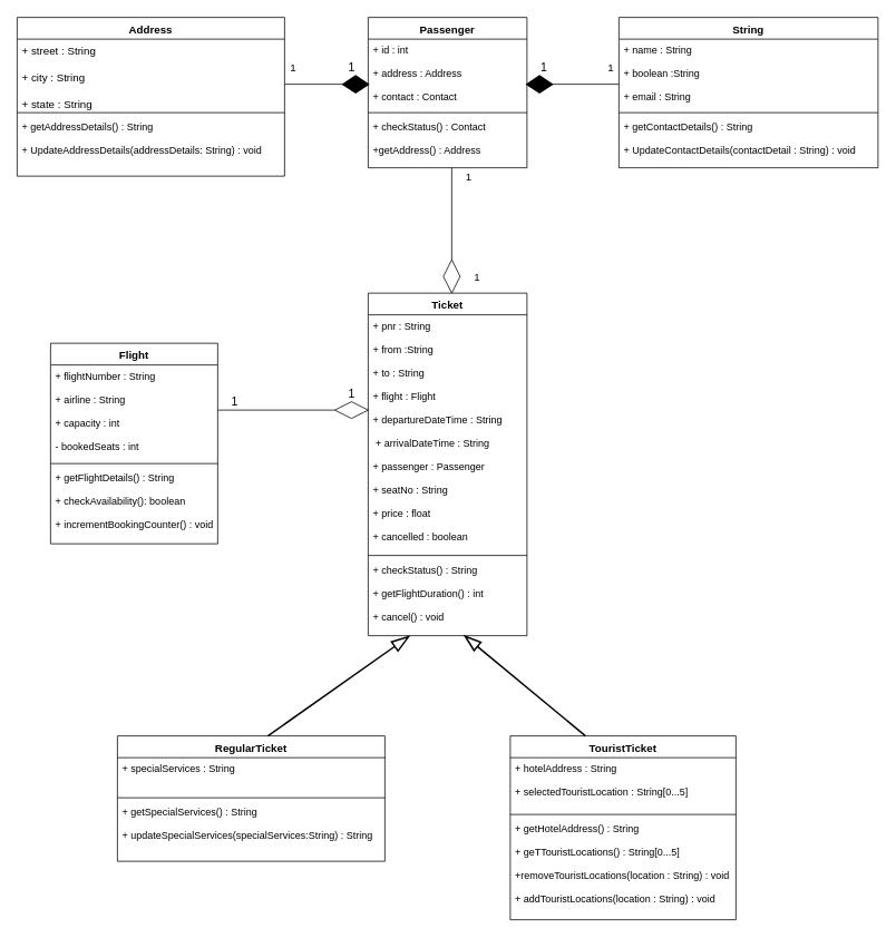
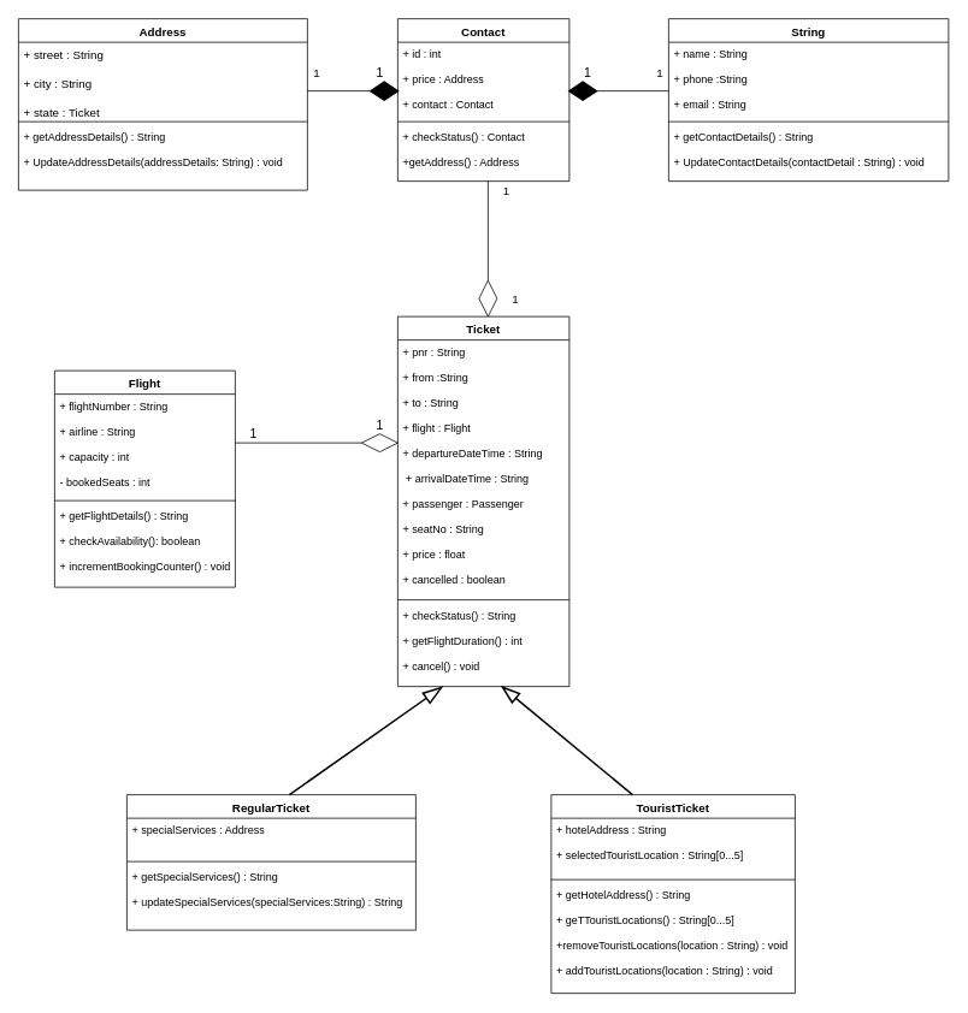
  <mxCell id="0" />
  <mxCell id="1" parent="0" />
  <mxCell id="2" value="Ticket" style="swimlane;fontStyle=1;align=center;verticalAlign=top;childLayout=stackLayout;horizontal=1;startSize=26;horizontalStack=0;resizeParent=1;resizeParentMax=0;resizeLast=0;collapsible=1;marginBottom=0;fontSize=13;" vertex="1" parent="1"><mxGeometry x="440" y="350" width="190" height="410" as="geometry"><mxRectangle x="380" y="220" width="70" height="26" as="alternateBounds" /></mxGeometry></mxCell>
  <mxCell id="3" value="+ pnr : String&#10;&#10;+ from :String &#10;&#10;+ to : String&#10;&#10;+ flight : Flight&#10;&#10;+ departureDateTime : String&#10;&#10; + arrivalDateTime : String&#10;&#10;+ passenger : Passenger&#10;&#10;+ seatNo : String&#10;&#10;+ price : float&#10;&#10;+ cancelled : boolean" style="text;strokeColor=none;fillColor=none;align=left;verticalAlign=top;spacingLeft=4;spacingRight=4;overflow=hidden;rotatable=0;points=[[0,0.5],[1,0.5]];portConstraint=eastwest;" vertex="1" parent="2"><mxGeometry y="26" width="190" height="284" as="geometry" /></mxCell>
  <mxCell id="4" value="" style="line;strokeWidth=1;fillColor=none;align=left;verticalAlign=middle;spacingTop=-1;spacingLeft=3;spacingRight=3;rotatable=0;labelPosition=right;points=[];portConstraint=eastwest;" vertex="1" parent="2"><mxGeometry y="310" width="190" height="8" as="geometry" /></mxCell>
  <mxCell id="5" value="+ checkStatus() : String&#10;&#10;+ getFlightDuration() : int&#10;&#10;+ cancel() : void" style="text;strokeColor=none;fillColor=none;align=left;verticalAlign=top;spacingLeft=4;spacingRight=4;overflow=hidden;rotatable=0;points=[[0,0.5],[1,0.5]];portConstraint=eastwest;" vertex="1" parent="2"><mxGeometry y="318" width="190" height="92" as="geometry" /></mxCell>
  <mxCell id="6" value="Address" style="swimlane;fontStyle=1;align=center;verticalAlign=top;childLayout=stackLayout;horizontal=1;startSize=26;horizontalStack=0;resizeParent=1;resizeParentMax=0;resizeLast=0;collapsible=1;marginBottom=0;fontSize=13;" vertex="1" parent="1"><mxGeometry x="20" y="20" width="320" height="190" as="geometry" /></mxCell>
- <mxCell id="7" value="+ street : String&#10;&#10;+ city : String&#10;&#10;+ state : String" style="text;strokeColor=none;fillColor=none;align=left;verticalAlign=top;spacingLeft=4;spacingRight=4;overflow=hidden;rotatable=0;points=[[0,0.5],[1,0.5]];portConstraint=eastwest;fontSize=13;" vertex="1" parent="6"><mxGeometry y="26" width="320" height="84" as="geometry" /></mxCell>
+ <mxCell id="7" value="+ street : String&#10;&#10;+ city : String&#10;&#10;+ state : Ticket" style="text;strokeColor=none;fillColor=none;align=left;verticalAlign=top;spacingLeft=4;spacingRight=4;overflow=hidden;rotatable=0;points=[[0,0.5],[1,0.5]];portConstraint=eastwest;fontSize=13;" vertex="1" parent="6"><mxGeometry y="26" width="320" height="84" as="geometry" /></mxCell>
  <mxCell id="8" value="" style="line;strokeWidth=1;fillColor=none;align=left;verticalAlign=middle;spacingTop=-1;spacingLeft=3;spacingRight=3;rotatable=0;labelPosition=right;points=[];portConstraint=eastwest;" vertex="1" parent="6"><mxGeometry y="110" width="320" height="8" as="geometry" /></mxCell>
  <mxCell id="9" value="+ getAddressDetails() : String&#10;&#10;+ UpdateAddressDetails(addressDetails: String) : void" style="text;strokeColor=none;fillColor=none;align=left;verticalAlign=top;spacingLeft=4;spacingRight=4;overflow=hidden;rotatable=0;points=[[0,0.5],[1,0.5]];portConstraint=eastwest;" vertex="1" parent="6"><mxGeometry y="118" width="320" height="72" as="geometry" /></mxCell>
  <mxCell id="10" value="String" style="swimlane;fontStyle=1;align=center;verticalAlign=top;childLayout=stackLayout;horizontal=1;startSize=26;horizontalStack=0;resizeParent=1;resizeParentMax=0;resizeLast=0;collapsible=1;marginBottom=0;fontSize=13;" vertex="1" parent="1"><mxGeometry x="740" y="20" width="310" height="180" as="geometry" /></mxCell>
- <mxCell id="11" value="+ name : String&#10;&#10;+ boolean :String&#10;&#10;+ email : String" style="text;strokeColor=none;fillColor=none;align=left;verticalAlign=top;spacingLeft=4;spacingRight=4;overflow=hidden;rotatable=0;points=[[0,0.5],[1,0.5]];portConstraint=eastwest;" vertex="1" parent="10"><mxGeometry y="26" width="310" height="84" as="geometry" /></mxCell>
+ <mxCell id="11" value="+ name : String&#10;&#10;+ phone :String&#10;&#10;+ email : String" style="text;strokeColor=none;fillColor=none;align=left;verticalAlign=top;spacingLeft=4;spacingRight=4;overflow=hidden;rotatable=0;points=[[0,0.5],[1,0.5]];portConstraint=eastwest;" vertex="1" parent="10"><mxGeometry y="26" width="310" height="84" as="geometry" /></mxCell>
  <mxCell id="12" value="" style="line;strokeWidth=1;fillColor=none;align=left;verticalAlign=middle;spacingTop=-1;spacingLeft=3;spacingRight=3;rotatable=0;labelPosition=right;points=[];portConstraint=eastwest;" vertex="1" parent="10"><mxGeometry y="110" width="310" height="8" as="geometry" /></mxCell>
  <mxCell id="13" value="+ getContactDetails() : String&#10;&#10;+ UpdateContactDetails(contactDetail : String) : void" style="text;strokeColor=none;fillColor=none;align=left;verticalAlign=top;spacingLeft=4;spacingRight=4;overflow=hidden;rotatable=0;points=[[0,0.5],[1,0.5]];portConstraint=eastwest;" vertex="1" parent="10"><mxGeometry y="118" width="310" height="62" as="geometry" /></mxCell>
  <mxCell id="14" value="Flight" style="swimlane;fontStyle=1;align=center;verticalAlign=top;childLayout=stackLayout;horizontal=1;startSize=26;horizontalStack=0;resizeParent=1;resizeParentMax=0;resizeLast=0;collapsible=1;marginBottom=0;fontSize=13;" vertex="1" parent="1"><mxGeometry y="410" width="200" height="240" as="geometry" x="60" /></mxCell>
  <mxCell id="15" value="+ flightNumber : String&#10;&#10;+ airline : String &#10;&#10;+ capacity : int&#10;&#10;- bookedSeats : int" style="text;strokeColor=none;fillColor=none;align=left;verticalAlign=top;spacingLeft=4;spacingRight=4;overflow=hidden;rotatable=0;points=[[0,0.5],[1,0.5]];portConstraint=eastwest;" vertex="1" parent="14"><mxGeometry y="26" width="200" height="114" as="geometry" /></mxCell>
  <mxCell id="16" value="" style="line;strokeWidth=1;fillColor=none;align=left;verticalAlign=middle;spacingTop=-1;spacingLeft=3;spacingRight=3;rotatable=0;labelPosition=right;points=[];portConstraint=eastwest;" vertex="1" parent="14"><mxGeometry y="140" width="200" height="8" as="geometry" /></mxCell>
  <mxCell id="17" value="+ getFlightDetails() : String&#10;&#10;+ checkAvailability(): boolean&#10;&#10;+ incrementBookingCounter() : void" style="text;strokeColor=none;fillColor=none;align=left;verticalAlign=top;spacingLeft=4;spacingRight=4;overflow=hidden;rotatable=0;points=[[0,0.5],[1,0.5]];portConstraint=eastwest;" vertex="1" parent="14"><mxGeometry y="148" width="200" height="92" as="geometry" /></mxCell>
- <mxCell id="18" value="Passenger" style="swimlane;fontStyle=1;align=center;verticalAlign=top;childLayout=stackLayout;horizontal=1;startSize=26;horizontalStack=0;resizeParent=1;resizeParentMax=0;resizeLast=0;collapsible=1;marginBottom=0;fontSize=13;" vertex="1" parent="1"><mxGeometry x="440" y="20" width="190" height="180" as="geometry" /></mxCell>
- <mxCell id="19" value="+ id : int &#10;&#10;+ address : Address &#10;&#10;+ contact : Contact" style="text;strokeColor=none;fillColor=none;align=left;verticalAlign=top;spacingLeft=4;spacingRight=4;overflow=hidden;rotatable=0;points=[[0,0.5],[1,0.5]];portConstraint=eastwest;" vertex="1" parent="18"><mxGeometry y="26" width="190" height="84" as="geometry" /></mxCell>
+ <mxCell id="18" value="Contact" style="swimlane;fontStyle=1;align=center;verticalAlign=top;childLayout=stackLayout;horizontal=1;startSize=26;horizontalStack=0;resizeParent=1;resizeParentMax=0;resizeLast=0;collapsible=1;marginBottom=0;fontSize=13;" vertex="1" parent="1"><mxGeometry x="440" y="20" width="190" height="180" as="geometry" /></mxCell>
+ <mxCell id="19" value="+ id : int &#10;&#10;+ price : Address &#10;&#10;+ contact : Contact" style="text;strokeColor=none;fillColor=none;align=left;verticalAlign=top;spacingLeft=4;spacingRight=4;overflow=hidden;rotatable=0;points=[[0,0.5],[1,0.5]];portConstraint=eastwest;" vertex="1" parent="18"><mxGeometry y="26" width="190" height="84" as="geometry" /></mxCell>
  <mxCell id="20" value="" style="line;strokeWidth=1;fillColor=none;align=left;verticalAlign=middle;spacingTop=-1;spacingLeft=3;spacingRight=3;rotatable=0;labelPosition=right;points=[];portConstraint=eastwest;" vertex="1" parent="18"><mxGeometry y="110" width="190" height="8" as="geometry" /></mxCell>
  <mxCell id="21" value="+ checkStatus() : Contact&#10;&#10;+getAddress() : Address" style="text;strokeColor=none;fillColor=none;align=left;verticalAlign=top;spacingLeft=4;spacingRight=4;overflow=hidden;rotatable=0;points=[[0,0.5],[1,0.5]];portConstraint=eastwest;" vertex="1" parent="18"><mxGeometry y="118" width="190" height="62" as="geometry" /></mxCell>
  <mxCell id="22" value="RegularTicket" style="swimlane;fontStyle=1;align=center;verticalAlign=top;childLayout=stackLayout;horizontal=1;startSize=26;horizontalStack=0;resizeParent=1;resizeParentMax=0;resizeLast=0;collapsible=1;marginBottom=0;fontSize=13;" vertex="1" parent="1"><mxGeometry x="140" y="880" width="320" height="150" as="geometry" /></mxCell>
- <mxCell id="23" value="+ specialServices : String" style="text;strokeColor=none;fillColor=none;align=left;verticalAlign=top;spacingLeft=4;spacingRight=4;overflow=hidden;rotatable=0;points=[[0,0.5],[1,0.5]];portConstraint=eastwest;" vertex="1" parent="22"><mxGeometry y="26" width="320" height="44" as="geometry" /></mxCell>
+ <mxCell id="23" value="+ specialServices : Address" style="text;strokeColor=none;fillColor=none;align=left;verticalAlign=top;spacingLeft=4;spacingRight=4;overflow=hidden;rotatable=0;points=[[0,0.5],[1,0.5]];portConstraint=eastwest;" vertex="1" parent="22"><mxGeometry y="26" width="320" height="44" as="geometry" /></mxCell>
  <mxCell id="24" value="" style="line;strokeWidth=1;fillColor=none;align=left;verticalAlign=middle;spacingTop=-1;spacingLeft=3;spacingRight=3;rotatable=0;labelPosition=right;points=[];portConstraint=eastwest;" vertex="1" parent="22"><mxGeometry y="70" width="320" height="8" as="geometry" /></mxCell>
  <mxCell id="25" value="+ getSpecialServices() : String&#10;&#10;+ updateSpecialServices(specialServices:String) : String" style="text;strokeColor=none;fillColor=none;align=left;verticalAlign=top;spacingLeft=4;spacingRight=4;overflow=hidden;rotatable=0;points=[[0,0.5],[1,0.5]];portConstraint=eastwest;" vertex="1" parent="22"><mxGeometry y="78" width="320" height="72" as="geometry" /></mxCell>
  <mxCell id="26" value="" style="endArrow=blockThin;endFill=0;endSize=18;html=1;fontSize=13;strokeWidth=2;startSize=6;" edge="1" parent="22"><mxGeometry width="160" relative="1" as="geometry"><mxPoint x="180" as="sourcePoint" /><mxPoint x="350" y="-120" as="targetPoint" /></mxGeometry></mxCell>
  <mxCell id="27" value="TouristTicket" style="swimlane;fontStyle=1;align=center;verticalAlign=top;childLayout=stackLayout;horizontal=1;startSize=26;horizontalStack=0;resizeParent=1;resizeParentMax=0;resizeLast=0;collapsible=1;marginBottom=0;fontSize=13;" vertex="1" parent="1"><mxGeometry x="610" y="880" width="270" height="220" as="geometry" /></mxCell>
  <mxCell id="28" value="+ hotelAddress : String&#10;&#10;+ selectedTouristLocation : String[0...5]&#10;" style="text;strokeColor=none;fillColor=none;align=left;verticalAlign=top;spacingLeft=4;spacingRight=4;overflow=hidden;rotatable=0;points=[[0,0.5],[1,0.5]];portConstraint=eastwest;" vertex="1" parent="27"><mxGeometry y="26" width="270" height="64" as="geometry" /></mxCell>
  <mxCell id="29" value="" style="line;strokeWidth=1;fillColor=none;align=left;verticalAlign=middle;spacingTop=-1;spacingLeft=3;spacingRight=3;rotatable=0;labelPosition=right;points=[];portConstraint=eastwest;" vertex="1" parent="27"><mxGeometry y="90" width="270" height="8" as="geometry" /></mxCell>
  <mxCell id="30" value="+ getHotelAddress() : String&#10;&#10;+ geTTouristLocations() : String[0...5]&#10;&#10;+removeTouristLocations(location : String) : void&#10;&#10;+ addTouristLocations(location : String) : void" style="text;strokeColor=none;fillColor=none;align=left;verticalAlign=top;spacingLeft=4;spacingRight=4;overflow=hidden;rotatable=0;points=[[0,0.5],[1,0.5]];portConstraint=eastwest;" vertex="1" parent="27"><mxGeometry y="98" width="270" height="122" as="geometry" /></mxCell>
  <mxCell id="31" value="" style="strokeWidth=2;html=1;shape=mxgraph.flowchart.decision;whiteSpace=wrap;fontSize=13;fillColor=#000000;" vertex="1" parent="1"><mxGeometry x="410" y="90" width="30" height="20" as="geometry" /></mxCell>
  <mxCell id="32" value="" style="strokeWidth=2;html=1;shape=mxgraph.flowchart.decision;whiteSpace=wrap;fontSize=13;fillColor=#000000;" vertex="1" parent="1"><mxGeometry x="630" y="90" width="30" height="20" as="geometry" /></mxCell>
  <mxCell id="33" value="" style="strokeWidth=1;html=1;shape=mxgraph.flowchart.decision;whiteSpace=wrap;fontSize=13;direction=south;fillColor=#FFFFFF;" vertex="1" parent="1"><mxGeometry x="530" y="310" width="20" height="40" as="geometry" /></mxCell>
  <mxCell id="34" value="" style="strokeWidth=1;html=1;shape=mxgraph.flowchart.decision;whiteSpace=wrap;fontSize=13;fillColor=#FFFFFF;" vertex="1" parent="1"><mxGeometry x="400" y="480" width="40" height="20" as="geometry" /></mxCell>
  <mxCell id="35" value="" style="endArrow=none;html=1;fontSize=13;entryX=0;entryY=0.5;entryDx=0;entryDy=0;entryPerimeter=0;" edge="1" parent="1" target="34"><mxGeometry width="50" height="50" relative="1" as="geometry"><mxPoint x="260" y="490" as="sourcePoint" /><mxPoint x="310" y="440" as="targetPoint" /></mxGeometry></mxCell>
  <mxCell id="36" value="" style="endArrow=none;html=1;fontSize=13;entryX=0;entryY=0.643;entryDx=0;entryDy=0;entryPerimeter=0;" edge="1" parent="1" target="11"><mxGeometry width="50" height="50" relative="1" as="geometry"><mxPoint x="660" y="100" as="sourcePoint" /><mxPoint x="710" y="50" as="targetPoint" /></mxGeometry></mxCell>
  <mxCell id="37" value="" style="endArrow=none;html=1;fontSize=13;" edge="1" parent="1"><mxGeometry width="50" height="50" relative="1" as="geometry"><mxPoint x="340" y="100" as="sourcePoint" /><mxPoint x="410" y="100" as="targetPoint" /></mxGeometry></mxCell>
  <mxCell id="38" value="" style="endArrow=none;html=1;fontSize=13;exitX=0;exitY=0.5;exitDx=0;exitDy=0;exitPerimeter=0;" edge="1" parent="1" source="33"><mxGeometry width="50" height="50" relative="1" as="geometry"><mxPoint x="490" y="250" as="sourcePoint" /><mxPoint x="540" y="200" as="targetPoint" /></mxGeometry></mxCell>
  <mxCell id="39" value="" style="endArrow=blockThin;endFill=0;endSize=17;html=1;fontSize=13;entryX=0.602;entryY=0.993;entryDx=0;entryDy=0;entryPerimeter=0;strokeWidth=2;" edge="1" parent="1" target="5"><mxGeometry width="160" relative="1" as="geometry"><mxPoint x="700" y="880" as="sourcePoint" /><mxPoint x="840" y="800" as="targetPoint" /></mxGeometry></mxCell>
  <mxCell id="40" value="&lt;font style=&quot;font-size: 14px&quot;&gt;1&lt;/font&gt;" style="text;html=1;align=center;verticalAlign=middle;resizable=0;points=[];autosize=1;fontSize=13;" vertex="1" parent="1"><mxGeometry x="410" y="460" width="20" height="20" as="geometry" /></mxCell>
  <mxCell id="41" value="&lt;font style=&quot;font-size: 14px&quot;&gt;1&lt;/font&gt;" style="text;html=1;align=center;verticalAlign=middle;resizable=0;points=[];autosize=1;fontSize=13;" vertex="1" parent="1"><mxGeometry x="270" y="470" width="20" height="20" as="geometry" /></mxCell>
  <mxCell id="42" value="1" style="text;html=1;align=center;verticalAlign=middle;resizable=0;points=[];autosize=1;fontSize=13;" vertex="1" parent="1"><mxGeometry x="560" y="320" width="20" height="20" as="geometry" /></mxCell>
  <mxCell id="43" value="1" style="text;html=1;align=center;verticalAlign=middle;resizable=0;points=[];autosize=1;fontSize=13;" vertex="1" parent="1"><mxGeometry x="550" y="200" width="20" height="20" as="geometry" /></mxCell>
  <mxCell id="44" value="&lt;font style=&quot;font-size: 14px&quot;&gt;1&lt;/font&gt;" style="text;html=1;align=center;verticalAlign=middle;resizable=0;points=[];autosize=1;fontSize=13;" vertex="1" parent="1"><mxGeometry x="410" y="70" width="20" height="20" as="geometry" /></mxCell>
  <mxCell id="45" value="1" style="text;html=1;align=center;verticalAlign=middle;resizable=0;points=[];autosize=1;fontSize=13;" vertex="1" parent="1"><mxGeometry x="340" y="70" width="20" height="20" as="geometry" /></mxCell>
  <mxCell id="46" value="&lt;font style=&quot;font-size: 14px&quot;&gt;1&lt;/font&gt;" style="text;html=1;align=center;verticalAlign=middle;resizable=0;points=[];autosize=1;fontSize=13;" vertex="1" parent="1"><mxGeometry x="640" y="70" width="20" height="20" as="geometry" /></mxCell>
  <mxCell id="47" value="1" style="text;html=1;align=center;verticalAlign=middle;resizable=0;points=[];autosize=1;fontSize=13;" vertex="1" parent="1"><mxGeometry x="720" y="70" width="20" height="20" as="geometry" /></mxCell>
